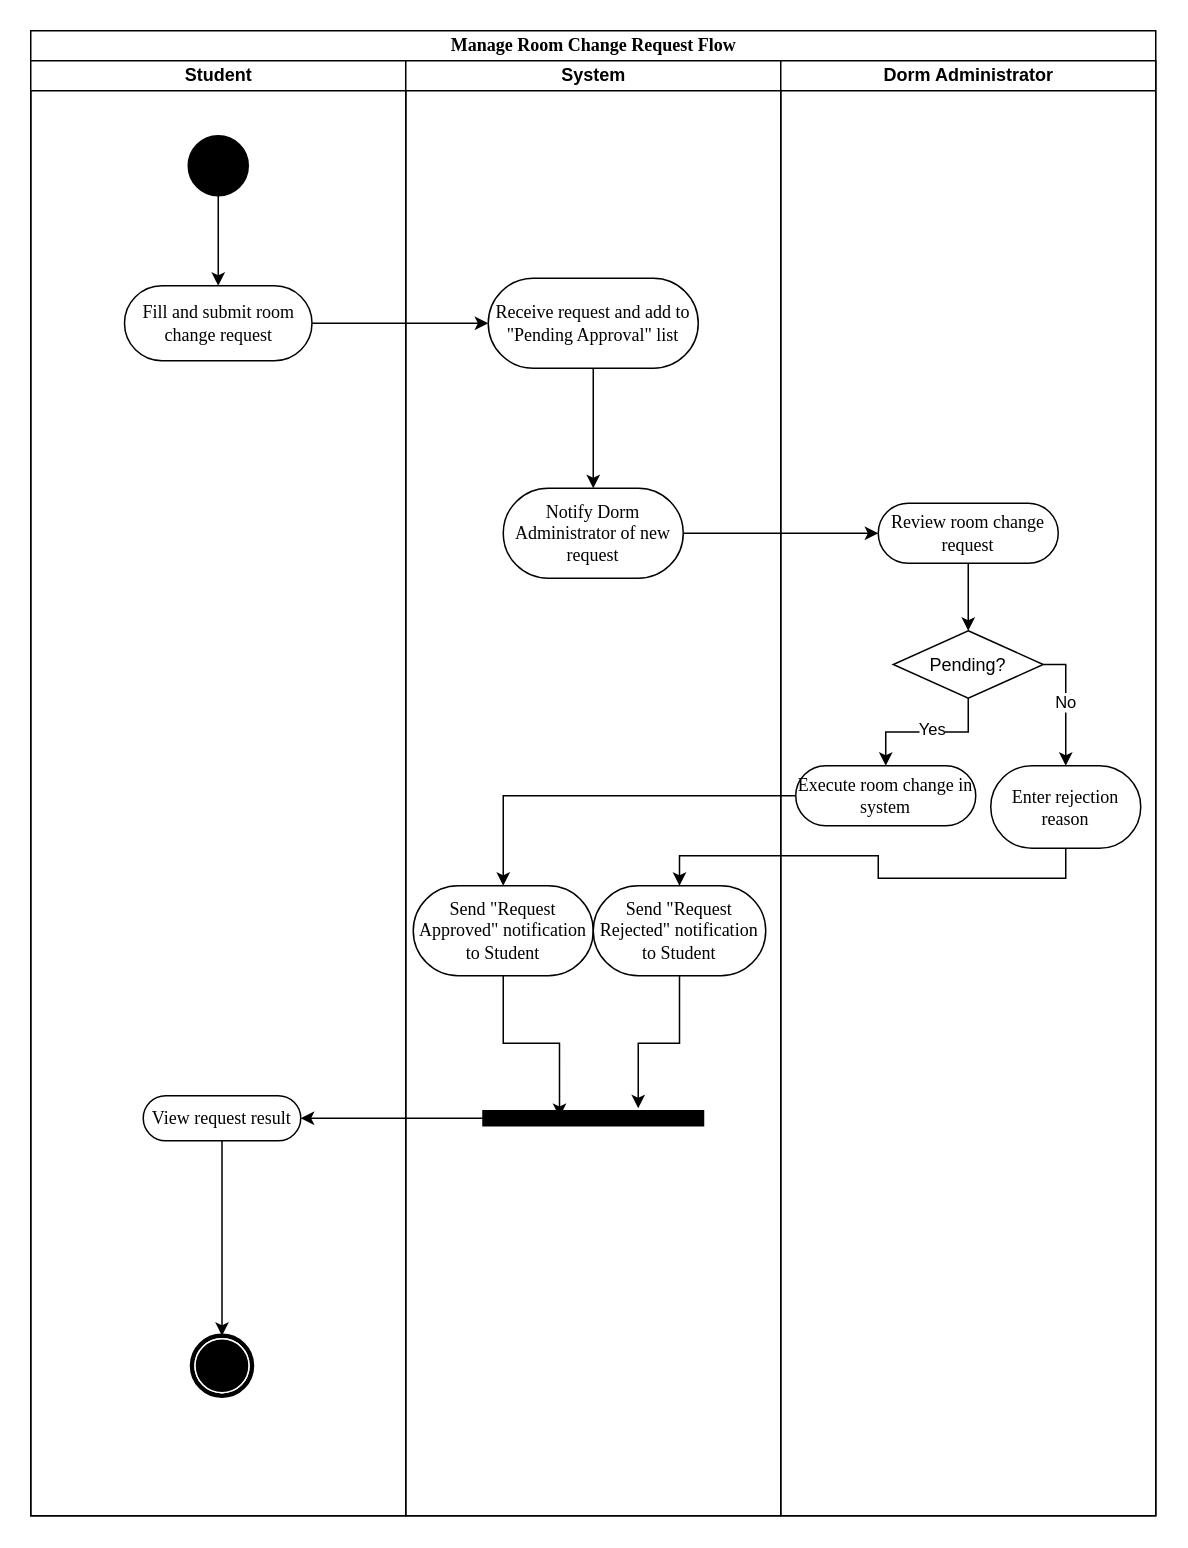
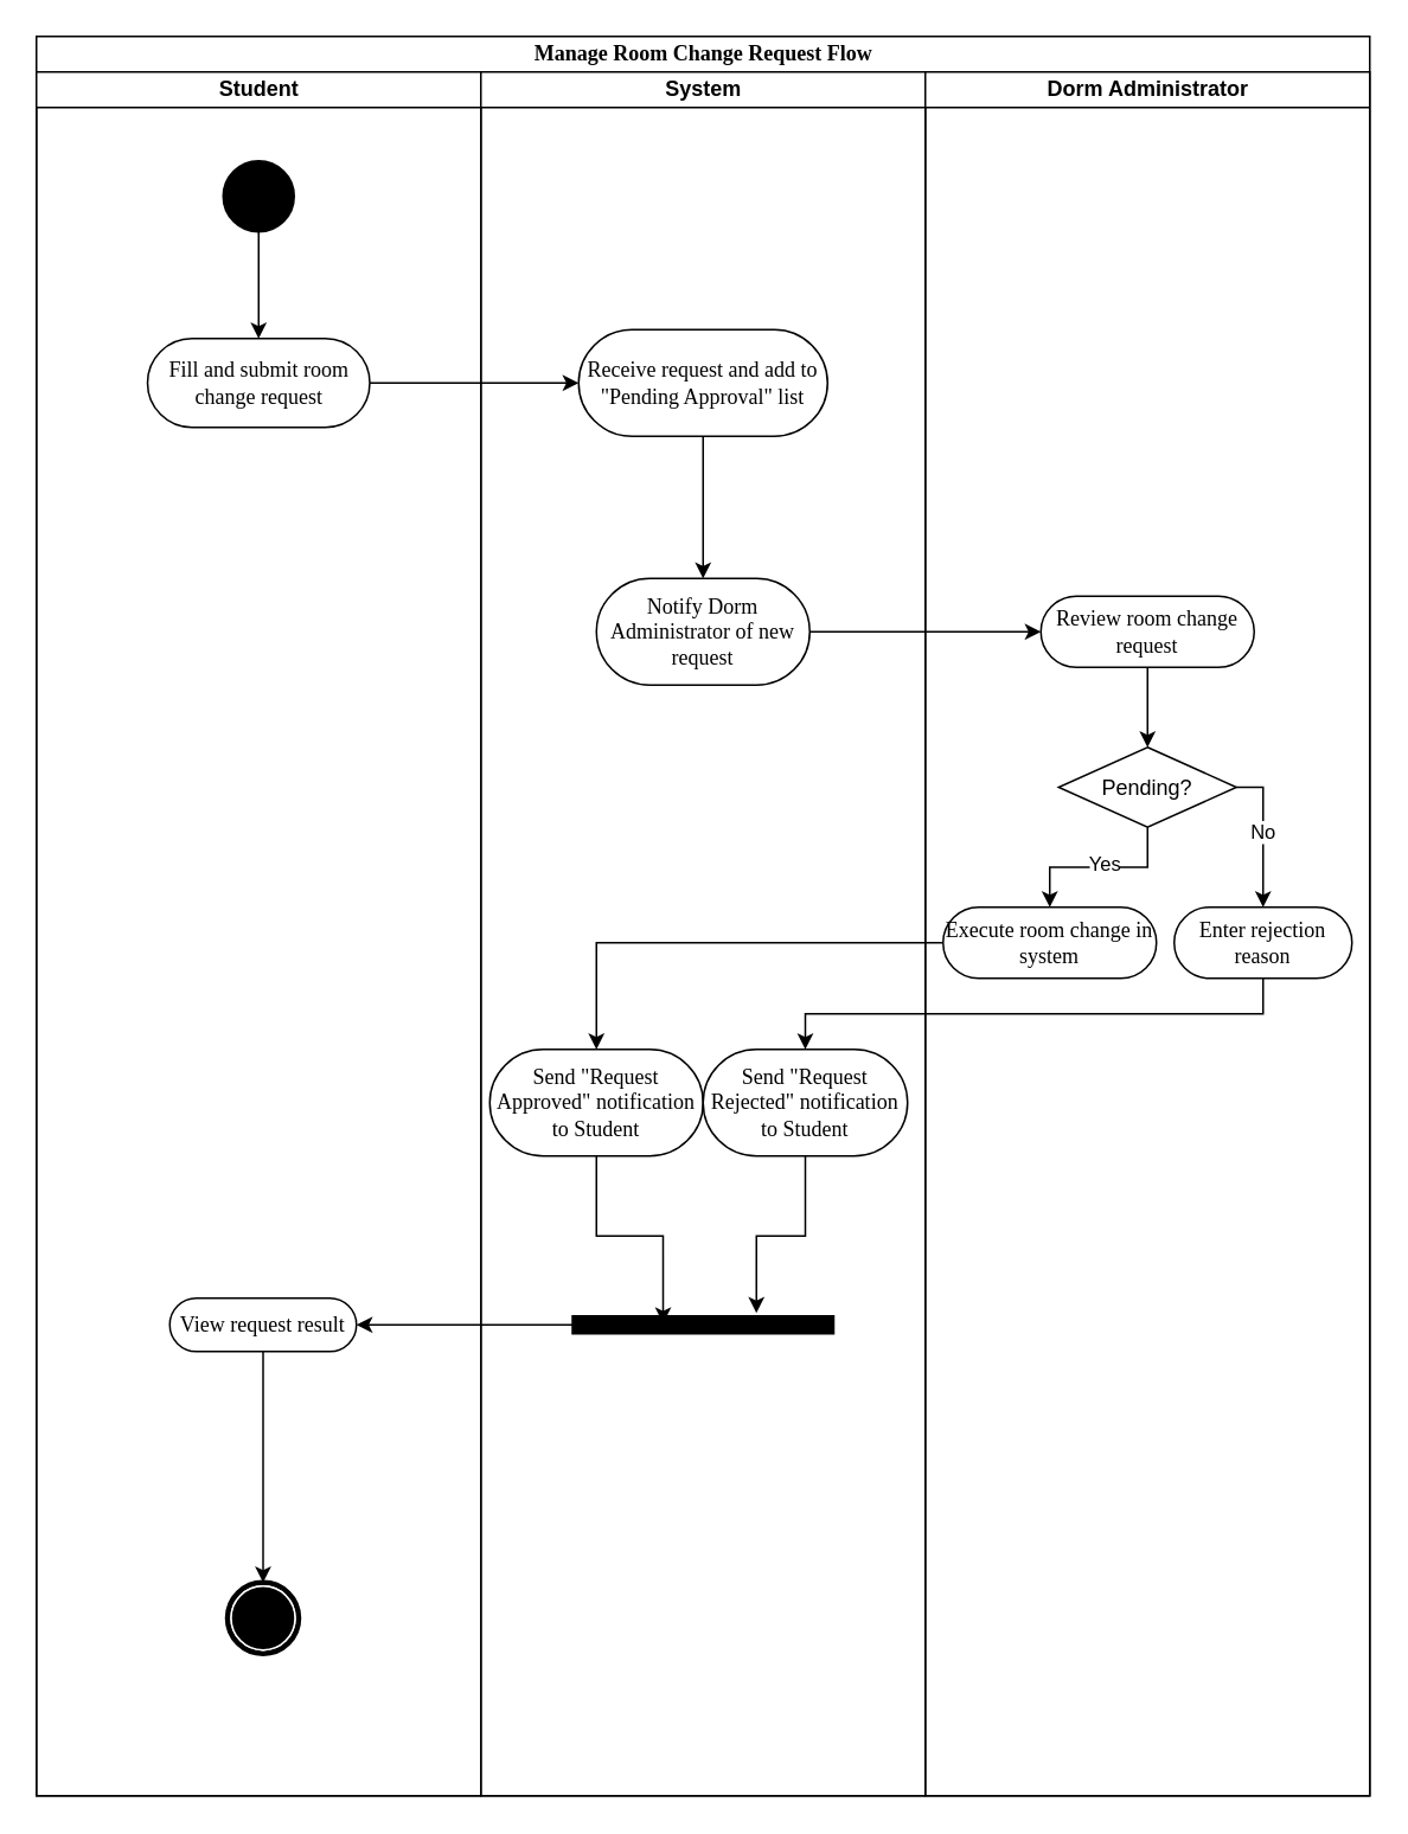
  <mxCell id="0" />
  <mxCell id="1" parent="0" />
  <mxCell id="2" value="Manage Room Change Request Flow" style="swimlane;html=1;childLayout=stackLayout;startSize=20;rounded=0;shadow=0;comic=0;labelBackgroundColor=none;strokeWidth=1;fontFamily=Verdana;fontSize=12;align=center;" parent="1" vertex="1"><mxGeometry x="20" y="20" width="750" height="990" as="geometry" /></mxCell>
  <mxCell id="3" value="Student" style="swimlane;html=1;startSize=20;" parent="2" vertex="1"><mxGeometry y="20" width="250" height="970" as="geometry" /></mxCell>
  <mxCell id="4" style="edgeStyle=orthogonalEdgeStyle;rounded=0;orthogonalLoop=1;jettySize=auto;html=1;" edge="1" parent="3" source="5"><mxGeometry relative="1" as="geometry"><mxPoint x="125" y="150" as="targetPoint" /></mxGeometry></mxCell>
  <mxCell id="5" value="" style="ellipse;whiteSpace=wrap;html=1;rounded=0;shadow=0;comic=0;labelBackgroundColor=none;strokeWidth=1;fillColor=#000000;fontFamily=Verdana;fontSize=12;align=center;" vertex="1" parent="3"><mxGeometry x="105" y="50" width="40" height="40" as="geometry" /></mxCell>
  <mxCell id="6" value="Fill and submit room change request" style="rounded=1;whiteSpace=wrap;html=1;shadow=0;comic=0;labelBackgroundColor=none;strokeWidth=1;fontFamily=Verdana;fontSize=12;align=center;arcSize=50;" vertex="1" parent="3"><mxGeometry x="62.5" y="150" width="125" height="50" as="geometry" /></mxCell>
  <mxCell id="7" style="edgeStyle=orthogonalEdgeStyle;rounded=0;orthogonalLoop=1;jettySize=auto;html=1;entryX=0.5;entryY=0;entryDx=0;entryDy=0;" edge="1" parent="3" source="8" target="9"><mxGeometry relative="1" as="geometry" /></mxCell>
  <mxCell id="8" value="View request result" style="rounded=1;whiteSpace=wrap;html=1;shadow=0;comic=0;labelBackgroundColor=none;strokeWidth=1;fontFamily=Verdana;fontSize=12;align=center;arcSize=50;" vertex="1" parent="3"><mxGeometry x="75" y="690" width="105" height="30" as="geometry" /></mxCell>
  <mxCell id="9" value="" style="shape=mxgraph.bpmn.shape;html=1;verticalLabelPosition=bottom;labelBackgroundColor=#ffffff;verticalAlign=top;perimeter=ellipsePerimeter;outline=end;symbol=terminate;rounded=0;shadow=0;comic=0;strokeWidth=1;fontFamily=Verdana;fontSize=12;align=center;" vertex="1" parent="3"><mxGeometry x="107.5" y="850" width="40" height="40" as="geometry" /></mxCell>
  <mxCell id="10" value="System" style="swimlane;html=1;startSize=20;" parent="2" vertex="1"><mxGeometry x="250" y="20" width="250" height="970" as="geometry" /></mxCell>
  <mxCell id="11" value="" style="edgeStyle=orthogonalEdgeStyle;rounded=0;orthogonalLoop=1;jettySize=auto;html=1;" edge="1" parent="10" source="12" target="13"><mxGeometry relative="1" as="geometry" /></mxCell>
  <mxCell id="12" value="Receive request and add to &quot;Pending Approval&quot; list" style="rounded=1;whiteSpace=wrap;html=1;shadow=0;comic=0;labelBackgroundColor=none;strokeWidth=1;fontFamily=Verdana;fontSize=12;align=center;arcSize=50;" vertex="1" parent="10"><mxGeometry x="55" y="145" width="140" height="60" as="geometry" /></mxCell>
  <mxCell id="13" value="Notify Dorm Administrator of new request" style="whiteSpace=wrap;html=1;fontFamily=Verdana;rounded=1;shadow=0;comic=0;labelBackgroundColor=none;strokeWidth=1;arcSize=50;" vertex="1" parent="10"><mxGeometry x="65" y="285" width="120" height="60" as="geometry" /></mxCell>
  <mxCell id="14" value="Send &quot;Request Approved&quot; notification to Student" style="rounded=1;whiteSpace=wrap;html=1;shadow=0;comic=0;labelBackgroundColor=none;strokeWidth=1;fontFamily=Verdana;fontSize=12;align=center;arcSize=50;" vertex="1" parent="10"><mxGeometry x="5" y="550" width="120" height="60" as="geometry" /></mxCell>
  <mxCell id="15" value="Send &quot;Request Rejected&quot; notification to Student" style="rounded=1;whiteSpace=wrap;html=1;shadow=0;comic=0;labelBackgroundColor=none;strokeWidth=1;fontFamily=Verdana;fontSize=12;align=center;arcSize=50;" vertex="1" parent="10"><mxGeometry x="125" y="550" width="115" height="60" as="geometry" /></mxCell>
  <mxCell id="16" value="" style="whiteSpace=wrap;html=1;rounded=0;shadow=0;comic=0;labelBackgroundColor=none;strokeWidth=1;fillColor=#000000;fontFamily=Verdana;fontSize=12;align=center;rotation=0;" vertex="1" parent="10"><mxGeometry x="51.5" y="700" width="147" height="10" as="geometry" /></mxCell>
  <mxCell id="17" style="edgeStyle=orthogonalEdgeStyle;rounded=0;orthogonalLoop=1;jettySize=auto;html=1;entryX=0.347;entryY=0.417;entryDx=0;entryDy=0;entryPerimeter=0;" edge="1" parent="10" source="14" target="16"><mxGeometry relative="1" as="geometry" /></mxCell>
  <mxCell id="18" style="edgeStyle=orthogonalEdgeStyle;rounded=0;orthogonalLoop=1;jettySize=auto;html=1;entryX=0.704;entryY=-0.167;entryDx=0;entryDy=0;entryPerimeter=0;" edge="1" parent="10" source="15" target="16"><mxGeometry relative="1" as="geometry" /></mxCell>
  <mxCell id="19" value="Dorm Administrator" style="swimlane;html=1;startSize=20;" parent="2" vertex="1"><mxGeometry x="500" y="20" width="250" height="970" as="geometry" /></mxCell>
  <mxCell id="20" style="edgeStyle=orthogonalEdgeStyle;rounded=0;orthogonalLoop=1;jettySize=auto;html=1;entryX=0.5;entryY=0;entryDx=0;entryDy=0;" edge="1" parent="19" source="21" target="26"><mxGeometry relative="1" as="geometry" /></mxCell>
  <mxCell id="21" value="Review room change request" style="rounded=1;whiteSpace=wrap;html=1;shadow=0;comic=0;labelBackgroundColor=none;strokeWidth=1;fontFamily=Verdana;fontSize=12;align=center;arcSize=50;" vertex="1" parent="19"><mxGeometry x="65" y="295" width="120" height="40" as="geometry" /></mxCell>
  <mxCell id="22" style="edgeStyle=orthogonalEdgeStyle;rounded=0;orthogonalLoop=1;jettySize=auto;html=1;exitX=0.5;exitY=1;exitDx=0;exitDy=0;entryX=0.5;entryY=0;entryDx=0;entryDy=0;" edge="1" parent="19" source="26" target="27"><mxGeometry relative="1" as="geometry" /></mxCell>
  <mxCell id="23" value="Yes" style="edgeLabel;html=1;align=center;verticalAlign=middle;resizable=0;points=[];" vertex="1" connectable="0" parent="22"><mxGeometry x="-0.067" y="-2" relative="1" as="geometry"><mxPoint as="offset" /></mxGeometry></mxCell>
  <mxCell id="24" style="edgeStyle=orthogonalEdgeStyle;rounded=0;orthogonalLoop=1;jettySize=auto;html=1;exitX=1;exitY=0.5;exitDx=0;exitDy=0;" edge="1" parent="19" source="26" target="28"><mxGeometry relative="1" as="geometry"><Array as="points"><mxPoint x="190" y="403" /></Array></mxGeometry></mxCell>
  <mxCell id="25" value="No" style="edgeLabel;html=1;align=center;verticalAlign=middle;resizable=0;points=[];" vertex="1" connectable="0" parent="24"><mxGeometry x="-0.03" y="-1" relative="1" as="geometry"><mxPoint as="offset" /></mxGeometry></mxCell>
  <mxCell id="26" value="Pending?" style="rhombus;whiteSpace=wrap;html=1;" vertex="1" parent="19"><mxGeometry x="75" y="380" width="100" height="45" as="geometry" /></mxCell>
  <mxCell id="27" value="Execute room change in system" style="rounded=1;whiteSpace=wrap;html=1;shadow=0;comic=0;labelBackgroundColor=none;strokeWidth=1;fontFamily=Verdana;fontSize=12;align=center;arcSize=50;" vertex="1" parent="19"><mxGeometry x="10" y="470" width="120" height="40" as="geometry" /></mxCell>
- <mxCell id="28" value="Enter rejection reason" style="rounded=1;whiteSpace=wrap;html=1;shadow=0;comic=0;labelBackgroundColor=none;strokeWidth=1;fontFamily=Verdana;fontSize=12;align=center;arcSize=50;" vertex="1" parent="19"><mxGeometry x="140" y="470" width="100" height="55" as="geometry" /></mxCell>
+ <mxCell id="28" value="Enter rejection reason" style="rounded=1;whiteSpace=wrap;html=1;shadow=0;comic=0;labelBackgroundColor=none;strokeWidth=1;fontFamily=Verdana;fontSize=12;align=center;arcSize=50;" vertex="1" parent="19"><mxGeometry x="140" y="470" width="100" height="40" as="geometry" /></mxCell>
  <mxCell id="29" style="edgeStyle=orthogonalEdgeStyle;rounded=0;orthogonalLoop=1;jettySize=auto;html=1;entryX=0;entryY=0.5;entryDx=0;entryDy=0;" edge="1" parent="2" source="6" target="12"><mxGeometry relative="1" as="geometry"><mxPoint x="310" y="195" as="targetPoint" /></mxGeometry></mxCell>
  <mxCell id="30" style="edgeStyle=orthogonalEdgeStyle;rounded=0;orthogonalLoop=1;jettySize=auto;html=1;entryX=0;entryY=0.5;entryDx=0;entryDy=0;" edge="1" parent="2" source="13" target="21"><mxGeometry relative="1" as="geometry" /></mxCell>
  <mxCell id="31" style="edgeStyle=orthogonalEdgeStyle;rounded=0;orthogonalLoop=1;jettySize=auto;html=1;entryX=0.5;entryY=0;entryDx=0;entryDy=0;" edge="1" parent="2" source="27" target="14"><mxGeometry relative="1" as="geometry"><mxPoint x="360" y="570" as="targetPoint" /></mxGeometry></mxCell>
  <mxCell id="32" style="edgeStyle=orthogonalEdgeStyle;rounded=0;orthogonalLoop=1;jettySize=auto;html=1;exitX=0.5;exitY=1;exitDx=0;exitDy=0;entryX=0.5;entryY=0;entryDx=0;entryDy=0;" edge="1" parent="2" source="28" target="15"><mxGeometry relative="1" as="geometry" /></mxCell>
  <mxCell id="33" style="edgeStyle=orthogonalEdgeStyle;rounded=0;orthogonalLoop=1;jettySize=auto;html=1;" edge="1" parent="2" source="16" target="8"><mxGeometry relative="1" as="geometry" /></mxCell>
